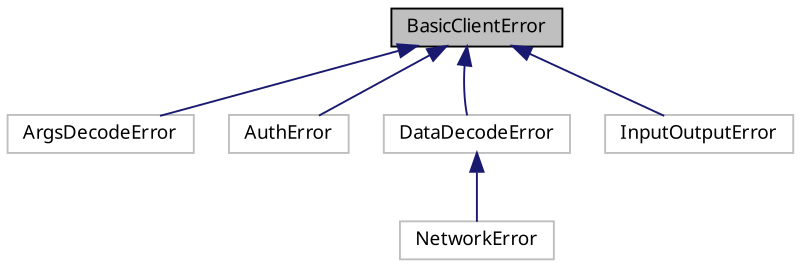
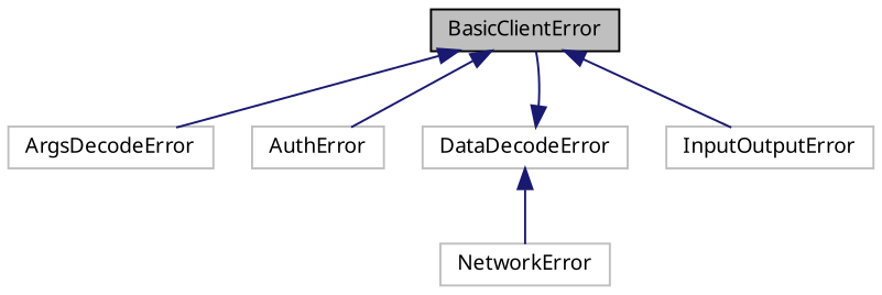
  digraph {
    fontname="Noto Sans"
    node [color=grey75 fillcolor=white fontname="Noto Sans" fontsize=10 shape=record style=filled]
    edge [color=midnightblue dir=back fontname="Noto Sans" fontsize=10 labelfontname=Helvetica labelfontsize=10 style=solid]
    n1 [color=black fillcolor=grey75 fontcolor=black height=0.2 label=BasicClientError width=0.4]
    n2 [height=0.2 label=ArgsDecodeError width=0.4]
    n3 [height=0.2 label=AuthError width=0.4]
    n4 [height=0.2 label=DataDecodeError width=0.4]
    n5 [height=0.2 label=InputOutputError width=0.4]
    n6 [height=0.2 label=NetworkError width=0.4]
    n1 -> n2
    n1 -> n3
-   n1 -> n4
+   n4 -> n1
    n1 -> n5
    n4 -> n6
  }
